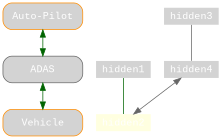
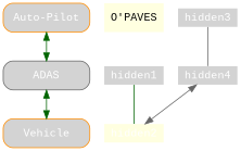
  digraph {
    fontname="Liberation Mono"
    node [color=darkorange fontcolor=white shape=plaintext style=filled fillcolor=lightgrey fontname="Liberation Mono"]
    edge [color=darkgreen dir=both fontname="Liberation Mono"]
    n1 [label="Auto-Pilot" shape=box style="rounded,filled" width=1.5]
    n2 [color=gray40 label=ADAS shape=box style="rounded,filled" width=1.5]
    n3 [label=Vehicle shape=box style="rounded,filled" width=1.5]
+   n4 [fontcolor=black label="O'PAVES" fillcolor=lightyellow]
    hidden1 [color=black height=0.01 width=0.01]
    hidden2 [color=gray40 height=0.01 width=0.01 fillcolor=lightyellow]
    hidden3 [color=black height=0.01 width=0.01]
    hidden4 [color=gray40 height=0.01 width=0.01]
    n1 -> n2
    n2 -> n3
    hidden1 -> hidden2 [dir=none]
    hidden3 -> hidden4 [color=gray40 dir=none]
    hidden4 -> hidden2 [color=gray40]
  }
